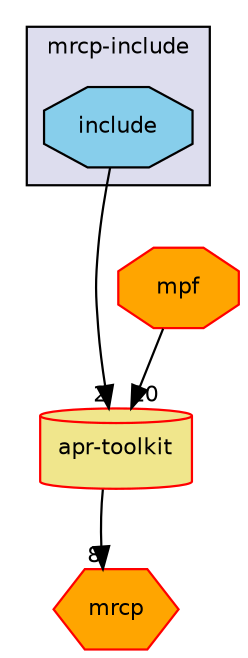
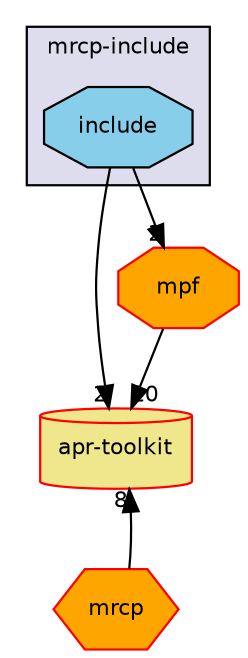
  digraph {
    compound=true
    node [fillcolor=orange fontname=Helvetica fontsize=10 shape=octagon style=filled color=red]
    edge [headlabel=2 labeldistance=1.5 labelfontname=Helvetica labelfontsize=10]
    n1 [fillcolor=skyblue label=include pencolor=black color=""]
    n2 [fillcolor=khaki label="apr-toolkit" shape=cylinder]
    n3 [label=mpf]
    n4 [label=mrcp shape=hexagon]
    subgraph cluster_1 {
      bgcolor="#ddddee"
      fontname=Helvetica
      fontsize=10
      label="mrcp-include"
      pencolor=black
      n1
    }
    n1 -> n2
+   n1 -> n3
    n3 -> n2 [headlabel=10]
-   n2 -> n4 [headlabel=8]
+   n4 -> n2 [headlabel=8]
  }
